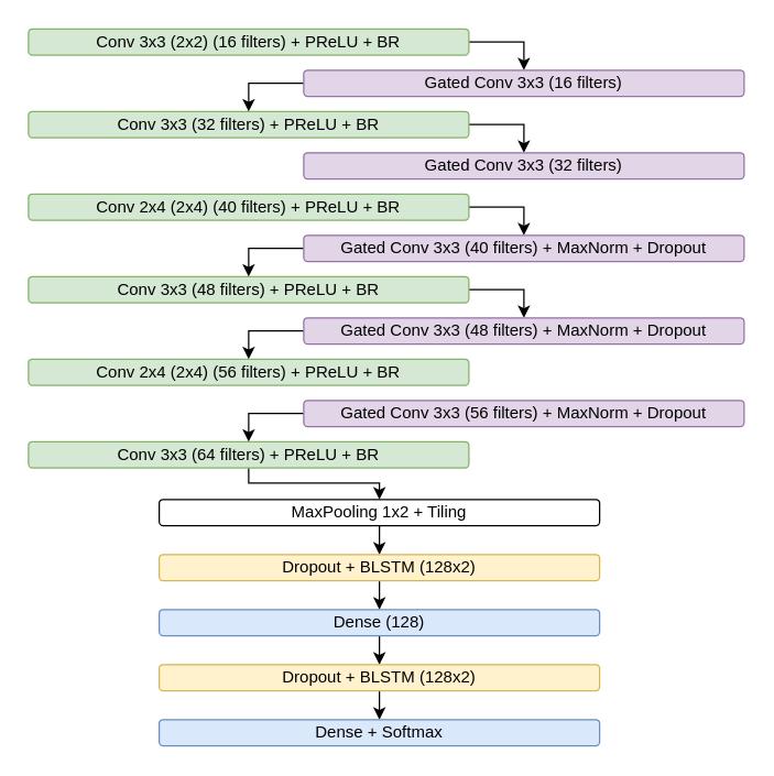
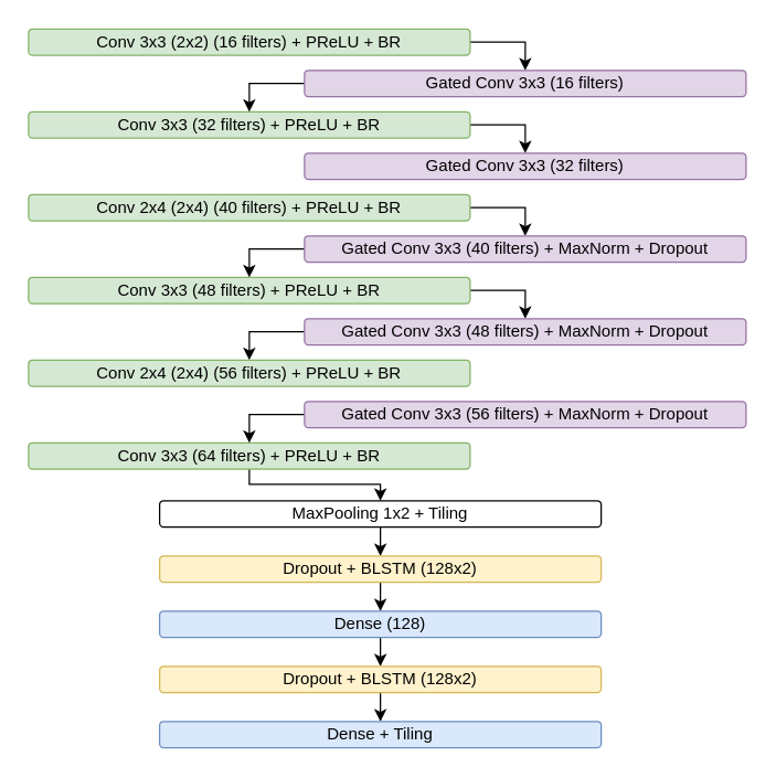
  <mxCell id="0" />
  <mxCell id="1" parent="0" />
  <mxCell id="2" style="edgeStyle=orthogonalEdgeStyle;rounded=0;orthogonalLoop=1;jettySize=auto;html=1;entryX=0.5;entryY=0;entryDx=0;entryDy=0;" edge="1" parent="1" source="3" target="7"><mxGeometry relative="1" as="geometry"><Array as="points"><mxPoint x="380" y="150.5" /></Array></mxGeometry></mxCell>
  <mxCell id="3" value="Conv 2x4 (2x4) (40 filters)&amp;nbsp;+ PReLU + BR" style="rounded=1;whiteSpace=wrap;html=1;fillColor=#d5e8d4;strokeColor=#82b366;" vertex="1" parent="1"><mxGeometry x="20" y="140.5" width="320" height="19" as="geometry" /></mxCell>
  <mxCell id="4" style="edgeStyle=orthogonalEdgeStyle;rounded=0;orthogonalLoop=1;jettySize=auto;html=1;entryX=0.5;entryY=0;entryDx=0;entryDy=0;" edge="1" parent="1" source="5" target="9"><mxGeometry relative="1" as="geometry"><Array as="points"><mxPoint x="380" y="210.5" /></Array></mxGeometry></mxCell>
  <mxCell id="5" value="Conv 3x3 (48 filters)&amp;nbsp;+ PReLU + BR" style="rounded=1;whiteSpace=wrap;html=1;fillColor=#d5e8d4;strokeColor=#82b366;" vertex="1" parent="1"><mxGeometry x="20" y="200.5" width="320" height="19" as="geometry" /></mxCell>
  <mxCell id="6" style="edgeStyle=orthogonalEdgeStyle;rounded=0;orthogonalLoop=1;jettySize=auto;html=1;entryX=0.5;entryY=0;entryDx=0;entryDy=0;" edge="1" parent="1" source="7" target="5"><mxGeometry relative="1" as="geometry"><Array as="points"><mxPoint x="180" y="180.5" /></Array></mxGeometry></mxCell>
  <mxCell id="7" value="Gated Conv 3x3 (40 filters)&amp;nbsp;+ MaxNorm + Dropout&lt;br&gt;" style="rounded=1;whiteSpace=wrap;html=1;fillColor=#e1d5e7;strokeColor=#9673a6;" vertex="1" parent="1"><mxGeometry x="220" y="170.5" width="320" height="19" as="geometry" /></mxCell>
  <mxCell id="8" style="edgeStyle=orthogonalEdgeStyle;rounded=0;orthogonalLoop=1;jettySize=auto;html=1;entryX=0.5;entryY=0;entryDx=0;entryDy=0;" edge="1" parent="1" source="9" target="10"><mxGeometry relative="1" as="geometry"><Array as="points"><mxPoint x="180" y="240.5" /></Array></mxGeometry></mxCell>
  <mxCell id="9" value="Gated Conv 3x3 (48 filters)&amp;nbsp;+ MaxNorm + Dropout" style="rounded=1;whiteSpace=wrap;html=1;fillColor=#e1d5e7;strokeColor=#9673a6;" vertex="1" parent="1"><mxGeometry x="220" y="230.5" width="320" height="19" as="geometry" /></mxCell>
  <mxCell id="10" value="Conv 2x4 (2x4) (56 filters)&amp;nbsp;+ PReLU + BR" style="rounded=1;whiteSpace=wrap;html=1;fillColor=#d5e8d4;strokeColor=#82b366;" vertex="1" parent="1"><mxGeometry x="20" y="260.5" width="320" height="19" as="geometry" /></mxCell>
  <mxCell id="11" style="edgeStyle=orthogonalEdgeStyle;rounded=0;orthogonalLoop=1;jettySize=auto;html=1;entryX=0.5;entryY=0;entryDx=0;entryDy=0;" edge="1" parent="1" source="12" target="14"><mxGeometry relative="1" as="geometry"><Array as="points"><mxPoint x="180" y="350.5" /><mxPoint x="275" y="350.5" /></Array></mxGeometry></mxCell>
  <mxCell id="12" value="Conv 3x3 (64 filters)&amp;nbsp;+ PReLU + BR" style="rounded=1;whiteSpace=wrap;html=1;fillColor=#d5e8d4;strokeColor=#82b366;" vertex="1" parent="1"><mxGeometry x="20" y="320.5" width="320" height="19" as="geometry" /></mxCell>
  <mxCell id="13" value="" style="edgeStyle=orthogonalEdgeStyle;rounded=0;orthogonalLoop=1;jettySize=auto;html=1;" edge="1" parent="1" source="14" target="16"><mxGeometry relative="1" as="geometry" /></mxCell>
  <mxCell id="14" value="MaxPooling 1x2 + Tiling" style="rounded=1;whiteSpace=wrap;html=1;" vertex="1" parent="1"><mxGeometry x="115" y="362.5" width="320" height="19" as="geometry" /></mxCell>
  <mxCell id="15" value="" style="edgeStyle=orthogonalEdgeStyle;rounded=0;orthogonalLoop=1;jettySize=auto;html=1;" edge="1" parent="1" source="16" target="18"><mxGeometry relative="1" as="geometry" /></mxCell>
  <mxCell id="16" value="Dropout + BLSTM (128x2)" style="rounded=1;whiteSpace=wrap;html=1;fillColor=#fff2cc;strokeColor=#d6b656;" vertex="1" parent="1"><mxGeometry x="115" y="402.5" width="320" height="19" as="geometry" /></mxCell>
  <mxCell id="17" value="" style="edgeStyle=orthogonalEdgeStyle;rounded=0;orthogonalLoop=1;jettySize=auto;html=1;" edge="1" parent="1" source="18" target="20"><mxGeometry relative="1" as="geometry" /></mxCell>
  <mxCell id="18" value="Dense (128)" style="rounded=1;whiteSpace=wrap;html=1;fillColor=#dae8fc;strokeColor=#6c8ebf;" vertex="1" parent="1"><mxGeometry x="115" y="442.5" width="320" height="19" as="geometry" /></mxCell>
  <mxCell id="19" value="" style="edgeStyle=orthogonalEdgeStyle;rounded=0;orthogonalLoop=1;jettySize=auto;html=1;" edge="1" parent="1" source="20" target="21"><mxGeometry relative="1" as="geometry" /></mxCell>
  <mxCell id="20" value="Dropout +&amp;nbsp;BLSTM (128x2)" style="rounded=1;whiteSpace=wrap;html=1;fillColor=#fff2cc;strokeColor=#d6b656;" vertex="1" parent="1"><mxGeometry x="115" y="482.5" width="320" height="19" as="geometry" /></mxCell>
- <mxCell id="21" value="Dense + Softmax" style="rounded=1;whiteSpace=wrap;html=1;fillColor=#dae8fc;strokeColor=#6c8ebf;" vertex="1" parent="1"><mxGeometry x="115" y="522.5" width="320" height="19" as="geometry" /></mxCell>
+ <mxCell id="21" value="Dense + Tiling" style="rounded=1;whiteSpace=wrap;html=1;fillColor=#dae8fc;strokeColor=#6c8ebf;" vertex="1" parent="1"><mxGeometry x="115" y="522.5" width="320" height="19" as="geometry" /></mxCell>
  <mxCell id="22" style="edgeStyle=orthogonalEdgeStyle;rounded=0;orthogonalLoop=1;jettySize=auto;html=1;entryX=0.5;entryY=0;entryDx=0;entryDy=0;" edge="1" parent="1" source="23" target="12"><mxGeometry relative="1" as="geometry"><Array as="points"><mxPoint x="180" y="300.5" /></Array></mxGeometry></mxCell>
  <mxCell id="23" value="Gated Conv 3x3 (56 filters) + MaxNorm + Dropout" style="rounded=1;whiteSpace=wrap;html=1;fillColor=#e1d5e7;strokeColor=#9673a6;" vertex="1" parent="1"><mxGeometry x="220" y="290.5" width="320" height="19" as="geometry" /></mxCell>
  <mxCell id="24" style="edgeStyle=orthogonalEdgeStyle;rounded=0;orthogonalLoop=1;jettySize=auto;html=1;entryX=0.5;entryY=0;entryDx=0;entryDy=0;" edge="1" parent="1" source="25" target="26"><mxGeometry relative="1" as="geometry"><Array as="points"><mxPoint x="380" y="90.5" /></Array></mxGeometry></mxCell>
  <mxCell id="25" value="Conv 3x3&amp;nbsp;(32 filters)&amp;nbsp;+ PReLU + BR" style="rounded=1;whiteSpace=wrap;html=1;fillColor=#d5e8d4;strokeColor=#82b366;" vertex="1" parent="1"><mxGeometry x="20" y="80.5" width="320" height="19" as="geometry" /></mxCell>
  <mxCell id="26" value="Gated Conv 3x3 (32 filters)" style="rounded=1;whiteSpace=wrap;html=1;fillColor=#e1d5e7;strokeColor=#9673a6;" vertex="1" parent="1"><mxGeometry x="220" y="110.5" width="320" height="19" as="geometry" /></mxCell>
  <mxCell id="27" style="edgeStyle=orthogonalEdgeStyle;rounded=0;orthogonalLoop=1;jettySize=auto;html=1;entryX=0.5;entryY=0;entryDx=0;entryDy=0;" edge="1" parent="1" source="28" target="30"><mxGeometry relative="1" as="geometry"><Array as="points"><mxPoint x="380" y="30.5" /></Array></mxGeometry></mxCell>
  <mxCell id="28" value="Conv 3x3 (2x2) (16 filters) + PReLU + BR" style="rounded=1;whiteSpace=wrap;html=1;fillColor=#d5e8d4;strokeColor=#82b366;" vertex="1" parent="1"><mxGeometry x="20" y="20.5" width="320" height="19" as="geometry" /></mxCell>
  <mxCell id="29" style="edgeStyle=orthogonalEdgeStyle;rounded=0;orthogonalLoop=1;jettySize=auto;html=1;entryX=0.5;entryY=0;entryDx=0;entryDy=0;" edge="1" parent="1" source="30" target="25"><mxGeometry relative="1" as="geometry"><Array as="points"><mxPoint x="180" y="60.5" /></Array></mxGeometry></mxCell>
  <mxCell id="30" value="Gated Conv 3x3 (16 filters)" style="rounded=1;whiteSpace=wrap;html=1;fillColor=#e1d5e7;strokeColor=#9673a6;" vertex="1" parent="1"><mxGeometry x="220" y="50.5" width="320" height="19" as="geometry" /></mxCell>
